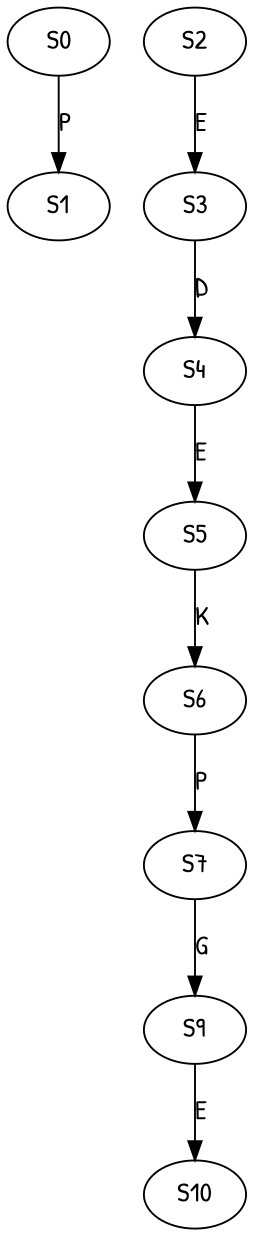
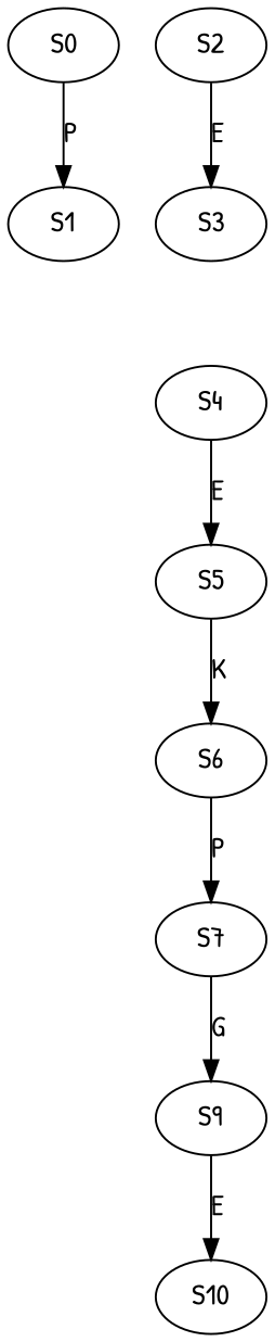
  strict digraph {
    fontname="Patrick Hand"
    node [fontname="Patrick Hand"]
    edge [fontname="Patrick Hand"]
    S0
    S1
    S2
    S3
    S4
    S5
    S6
    S7
    S9
    S10
    S0 -> S1 [label=P]
    S2 -> S3 [label=E]
-   S3 -> S4 [label=D]
    S4 -> S5 [label=E]
    S5 -> S6 [label=K]
    S6 -> S7 [label=P]
    S7 -> S9 [label=G]
    S9 -> S10 [label=E]
  }
